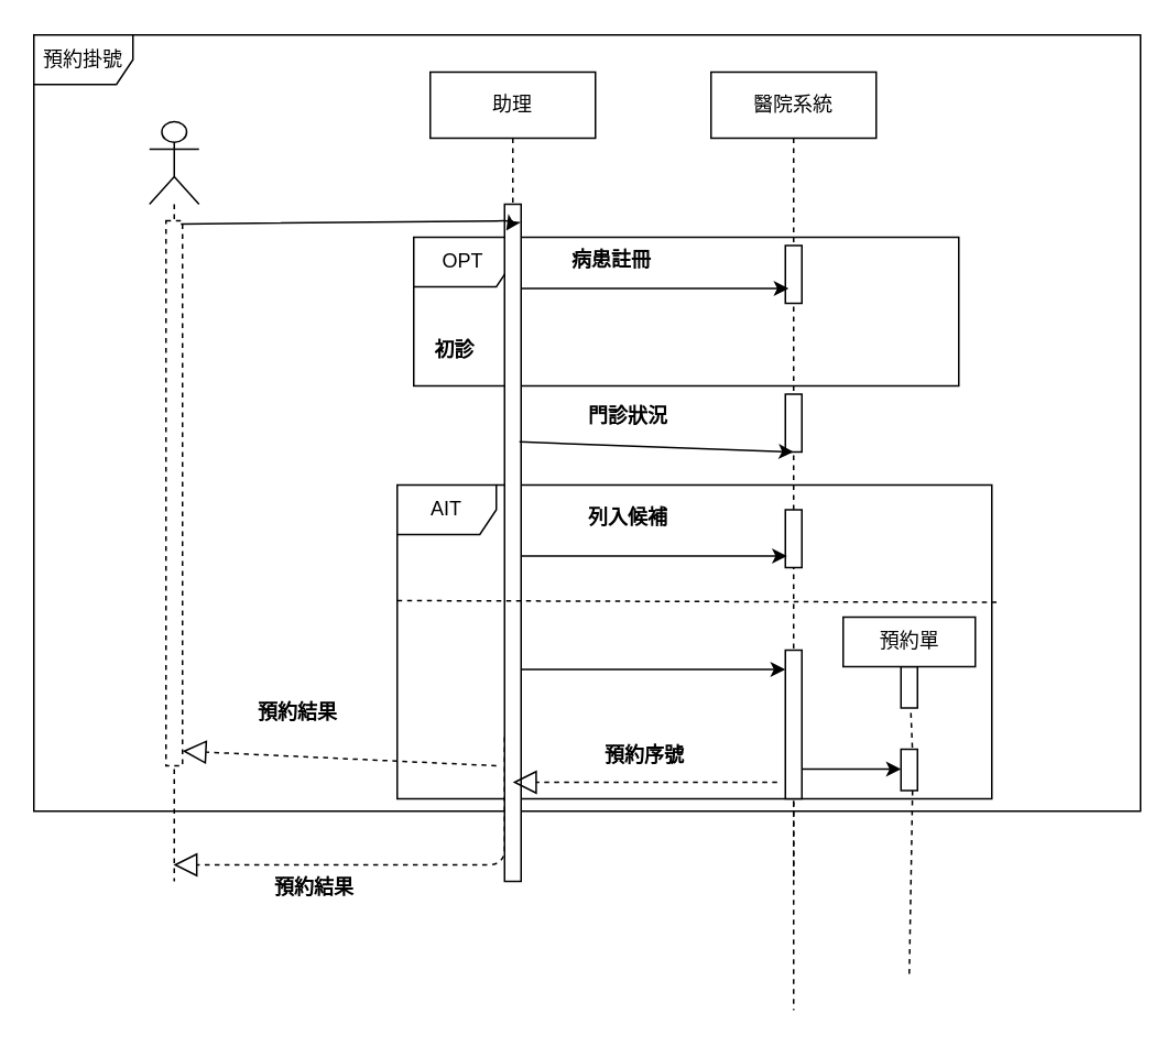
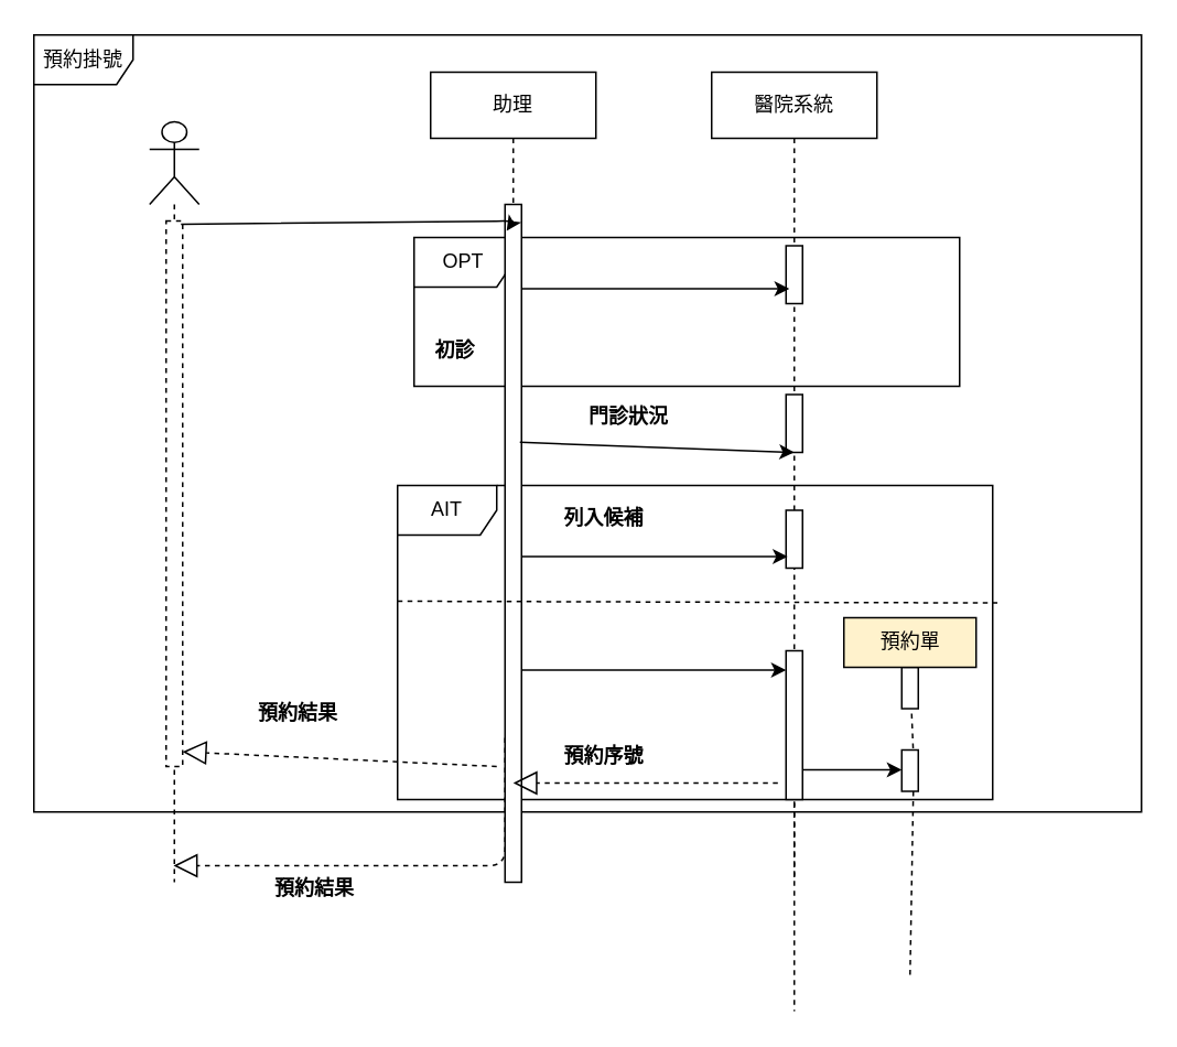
  <mxCell id="0" />
  <mxCell id="1" parent="0" />
  <mxCell id="2" value="預約掛號" style="shape=umlFrame;whiteSpace=wrap;html=1;" vertex="1" parent="1"><mxGeometry x="20" y="20.5" width="670" height="470" as="geometry" /></mxCell>
  <mxCell id="3" value="OPT" style="shape=umlFrame;whiteSpace=wrap;html=1;" vertex="1" parent="1"><mxGeometry x="250" y="143" width="330" height="90" as="geometry" /></mxCell>
  <mxCell id="4" value="AIT" style="shape=umlFrame;whiteSpace=wrap;html=1;" vertex="1" parent="1"><mxGeometry x="240" y="293" width="360" height="190" as="geometry" /></mxCell>
  <mxCell id="5" value="助理" style="shape=umlLifeline;perimeter=lifelinePerimeter;whiteSpace=wrap;html=1;container=1;collapsible=0;recursiveResize=0;outlineConnect=0;" vertex="1" parent="1"><mxGeometry x="260" y="43" width="100" height="100" as="geometry" /></mxCell>
  <mxCell id="6" value="醫院系統" style="shape=umlLifeline;perimeter=lifelinePerimeter;whiteSpace=wrap;html=1;container=1;collapsible=0;recursiveResize=0;outlineConnect=0;" vertex="1" parent="1"><mxGeometry x="430" y="43" width="100" height="490" as="geometry" /></mxCell>
  <mxCell id="7" value="" style="html=1;points=[];perimeter=orthogonalPerimeter;" vertex="1" parent="1"><mxGeometry x="305" y="123" width="10" height="410" as="geometry" /></mxCell>
  <mxCell id="8" value="" style="shape=umlLifeline;participant=umlActor;perimeter=lifelinePerimeter;whiteSpace=wrap;html=1;container=1;collapsible=0;recursiveResize=0;verticalAlign=top;spacingTop=36;outlineConnect=0;size=50;" vertex="1" parent="1"><mxGeometry x="90" y="73" width="30" height="460" as="geometry" /></mxCell>
  <mxCell id="9" value="" style="html=1;points=[];perimeter=orthogonalPerimeter;dashed=1;" vertex="1" parent="8"><mxGeometry x="10" y="60" width="10" height="330" as="geometry" /></mxCell>
  <mxCell id="10" value="" style="endArrow=block;dashed=1;endFill=0;endSize=12;html=1;exitX=0;exitY=0.787;exitDx=0;exitDy=0;exitPerimeter=0;" edge="1" parent="1" source="7" target="8"><mxGeometry width="160" relative="1" as="geometry"><mxPoint x="140" y="433" as="sourcePoint" /><mxPoint x="300" y="443" as="targetPoint" /><Array as="points"><mxPoint x="305" y="523" /></Array></mxGeometry></mxCell>
  <mxCell id="11" value="" style="html=1;points=[];perimeter=orthogonalPerimeter;" vertex="1" parent="1"><mxGeometry x="475" y="148" width="10" height="35" as="geometry" /></mxCell>
  <mxCell id="12" value="" style="html=1;points=[];perimeter=orthogonalPerimeter;" vertex="1" parent="1"><mxGeometry x="475" y="238" width="10" height="35" as="geometry" /></mxCell>
  <mxCell id="13" value="" style="html=1;points=[];perimeter=orthogonalPerimeter;" vertex="1" parent="1"><mxGeometry x="545" y="453" width="10" height="25" as="geometry" /></mxCell>
  <mxCell id="14" value="" style="html=1;points=[];perimeter=orthogonalPerimeter;" vertex="1" parent="1"><mxGeometry x="475" y="308" width="10" height="35" as="geometry" /></mxCell>
  <mxCell id="15" value="" style="html=1;points=[];perimeter=orthogonalPerimeter;" vertex="1" parent="1"><mxGeometry x="475" y="393" width="10" height="90" as="geometry" /></mxCell>
  <mxCell id="16" value="" style="endArrow=none;startArrow=none;endFill=0;startFill=0;endSize=8;html=1;verticalAlign=bottom;labelBackgroundColor=none;strokeWidth=1;dashed=1;entryX=1.008;entryY=0.374;entryDx=0;entryDy=0;entryPerimeter=0;" edge="1" parent="1" target="4"><mxGeometry width="160" relative="1" as="geometry"><mxPoint x="240" y="363" as="sourcePoint" /><mxPoint x="275" y="363" as="targetPoint" /></mxGeometry></mxCell>
  <mxCell id="17" value="" style="html=1;points=[];perimeter=orthogonalPerimeter;" vertex="1" parent="1"><mxGeometry x="545" y="403" width="10" height="25" as="geometry" /></mxCell>
- <mxCell id="18" value="預約單" style="html=1;" vertex="1" parent="1"><mxGeometry x="510" y="373" width="80" height="30" as="geometry" /></mxCell>
+ <mxCell id="18" value="預約單" style="html=1;fillColor=#fff2cc;" vertex="1" parent="1"><mxGeometry x="510" y="373" width="80" height="30" as="geometry" /></mxCell>
  <mxCell id="19" value="" style="endArrow=none;startArrow=none;endFill=0;startFill=0;endSize=8;html=1;verticalAlign=bottom;labelBackgroundColor=none;strokeWidth=1;dashed=1;exitX=0.6;exitY=1.12;exitDx=0;exitDy=0;exitPerimeter=0;entryX=0.7;entryY=0.08;entryDx=0;entryDy=0;entryPerimeter=0;" edge="1" parent="1" source="17" target="13"><mxGeometry width="160" relative="1" as="geometry"><mxPoint x="397.5" y="423" as="sourcePoint" /><mxPoint x="432.5" y="423" as="targetPoint" /></mxGeometry></mxCell>
  <mxCell id="20" value="" style="text;strokeColor=none;fillColor=none;align=left;verticalAlign=middle;spacingTop=-1;spacingLeft=4;spacingRight=4;rotatable=0;labelPosition=right;points=[];portConstraint=eastwest;" vertex="1" parent="1"><mxGeometry x="140" y="224" width="20" height="14" as="geometry" /></mxCell>
  <mxCell id="21" value="預約結果" style="text;align=center;fontStyle=1;verticalAlign=middle;spacingLeft=3;spacingRight=3;strokeColor=none;rotatable=0;points=[[0,0.5],[1,0.5]];portConstraint=eastwest;" vertex="1" parent="1"><mxGeometry x="150" y="523" width="80" height="26" as="geometry" /></mxCell>
  <mxCell id="22" value="" style="endArrow=none;startArrow=none;endFill=0;startFill=0;endSize=8;html=1;verticalAlign=bottom;labelBackgroundColor=none;strokeWidth=1;dashed=1;exitX=0.7;exitY=1;exitDx=0;exitDy=0;exitPerimeter=0;" edge="1" parent="1" source="13"><mxGeometry width="160" relative="1" as="geometry"><mxPoint x="561" y="441" as="sourcePoint" /><mxPoint x="550" y="591" as="targetPoint" /></mxGeometry></mxCell>
  <mxCell id="23" value="" style="endArrow=none;startArrow=none;endFill=0;startFill=0;endSize=8;html=1;verticalAlign=bottom;labelBackgroundColor=none;strokeWidth=1;dashed=1;exitX=0.5;exitY=1.013;exitDx=0;exitDy=0;exitPerimeter=0;" edge="1" parent="1" source="15"><mxGeometry width="160" relative="1" as="geometry"><mxPoint x="571" y="451" as="sourcePoint" /><mxPoint x="480" y="611" as="targetPoint" /></mxGeometry></mxCell>
  <mxCell id="24" value="" style="endArrow=classic;html=1;strokeWidth=1;entryX=0.2;entryY=0.743;entryDx=0;entryDy=0;entryPerimeter=0;" edge="1" parent="1" source="7" target="11"><mxGeometry width="50" height="50" relative="1" as="geometry"><mxPoint x="340" y="253" as="sourcePoint" /><mxPoint x="390" y="203" as="targetPoint" /></mxGeometry></mxCell>
  <mxCell id="25" value="" style="endArrow=classic;html=1;strokeWidth=1;exitX=0.9;exitY=0.351;exitDx=0;exitDy=0;exitPerimeter=0;entryX=0.5;entryY=1;entryDx=0;entryDy=0;entryPerimeter=0;" edge="1" parent="1" source="7" target="12"><mxGeometry width="50" height="50" relative="1" as="geometry"><mxPoint x="340" y="253" as="sourcePoint" /><mxPoint x="390" y="203" as="targetPoint" /></mxGeometry></mxCell>
  <mxCell id="26" value="" style="endArrow=classic;html=1;strokeWidth=1;entryX=0.1;entryY=0.8;entryDx=0;entryDy=0;entryPerimeter=0;" edge="1" parent="1" source="7" target="14"><mxGeometry width="50" height="50" relative="1" as="geometry"><mxPoint x="320" y="343" as="sourcePoint" /><mxPoint x="370" y="293" as="targetPoint" /></mxGeometry></mxCell>
  <mxCell id="27" value="" style="endArrow=classic;html=1;strokeWidth=1;exitX=1;exitY=0.687;exitDx=0;exitDy=0;exitPerimeter=0;" edge="1" parent="1" source="7" target="15"><mxGeometry width="50" height="50" relative="1" as="geometry"><mxPoint x="340" y="253" as="sourcePoint" /><mxPoint x="390" y="203" as="targetPoint" /></mxGeometry></mxCell>
  <mxCell id="28" value="" style="endArrow=classic;html=1;strokeWidth=1;exitX=1;exitY=0.8;exitDx=0;exitDy=0;exitPerimeter=0;" edge="1" parent="1" source="15" target="13"><mxGeometry width="50" height="50" relative="1" as="geometry"><mxPoint x="340" y="253" as="sourcePoint" /><mxPoint x="390" y="203" as="targetPoint" /></mxGeometry></mxCell>
  <mxCell id="29" value="預約結果" style="text;align=center;fontStyle=1;verticalAlign=middle;spacingLeft=3;spacingRight=3;strokeColor=none;rotatable=0;points=[[0,0.5],[1,0.5]];portConstraint=eastwest;" vertex="1" parent="1"><mxGeometry x="140" y="417" width="80" height="26" as="geometry" /></mxCell>
  <mxCell id="30" value="初診" style="text;align=center;fontStyle=1;verticalAlign=middle;spacingLeft=3;spacingRight=3;strokeColor=none;rotatable=0;points=[[0,0.5],[1,0.5]];portConstraint=eastwest;" vertex="1" parent="1"><mxGeometry x="235" y="198" width="80" height="26" as="geometry" /></mxCell>
- <mxCell id="31" value="預約序號" style="text;align=center;fontStyle=1;verticalAlign=middle;spacingLeft=3;spacingRight=3;strokeColor=none;rotatable=0;points=[[0,0.5],[1,0.5]];portConstraint=eastwest;" vertex="1" parent="1"><mxGeometry x="350" y="443" width="80" height="26" as="geometry" /></mxCell>
+ <mxCell id="31" value="預約序號" style="text;align=center;fontStyle=1;verticalAlign=middle;spacingLeft=3;spacingRight=3;strokeColor=none;rotatable=0;points=[[0,0.5],[1,0.5]];portConstraint=eastwest;" vertex="1" parent="1"><mxGeometry x="325" y="443" width="80" height="26" as="geometry" /></mxCell>
  <mxCell id="32" value="" style="endArrow=classic;html=1;strokeWidth=1;exitX=0.9;exitY=0.006;exitDx=0;exitDy=0;exitPerimeter=0;entryX=0.1;entryY=0.039;entryDx=0;entryDy=0;entryPerimeter=0;" edge="1" parent="1" source="9" target="7"><mxGeometry width="50" height="50" relative="1" as="geometry"><mxPoint x="340" y="253" as="sourcePoint" /><mxPoint x="390" y="203" as="targetPoint" /><Array as="points"><mxPoint x="310" y="133" /></Array></mxGeometry></mxCell>
  <mxCell id="33" value="" style="endArrow=block;dashed=1;endFill=0;endSize=12;html=1;strokeWidth=1;exitX=0.639;exitY=0.947;exitDx=0;exitDy=0;exitPerimeter=0;" edge="1" parent="1" source="4"><mxGeometry width="160" relative="1" as="geometry"><mxPoint x="280" y="223" as="sourcePoint" /><mxPoint x="310" y="473" as="targetPoint" /></mxGeometry></mxCell>
  <mxCell id="34" value="" style="endArrow=block;dashed=1;endFill=0;endSize=12;html=1;strokeWidth=1;entryX=1;entryY=0.973;entryDx=0;entryDy=0;entryPerimeter=0;" edge="1" parent="1" target="9"><mxGeometry width="160" relative="1" as="geometry"><mxPoint x="300" y="463" as="sourcePoint" /><mxPoint x="440" y="223" as="targetPoint" /><Array as="points" /></mxGeometry></mxCell>
- <mxCell id="35" value="病患註冊" style="text;align=center;fontStyle=1;verticalAlign=middle;spacingLeft=3;spacingRight=3;strokeColor=none;rotatable=0;points=[[0,0.5],[1,0.5]];portConstraint=eastwest;" vertex="1" parent="1"><mxGeometry x="330" y="143" width="80" height="26" as="geometry" /></mxCell>
  <mxCell id="36" value="門診狀況" style="text;align=center;fontStyle=1;verticalAlign=middle;spacingLeft=3;spacingRight=3;strokeColor=none;rotatable=0;points=[[0,0.5],[1,0.5]];portConstraint=eastwest;" vertex="1" parent="1"><mxGeometry x="340" y="238" width="80" height="26" as="geometry" /></mxCell>
- <mxCell id="37" value="列入候補" style="text;align=center;fontStyle=1;verticalAlign=middle;spacingLeft=3;spacingRight=3;strokeColor=none;rotatable=0;points=[[0,0.5],[1,0.5]];portConstraint=eastwest;" vertex="1" parent="1"><mxGeometry x="340" y="299" width="80" height="26" as="geometry" /></mxCell>
+ <mxCell id="37" value="列入候補" style="text;align=center;fontStyle=1;verticalAlign=middle;spacingLeft=3;spacingRight=3;strokeColor=none;rotatable=0;points=[[0,0.5],[1,0.5]];portConstraint=eastwest;" vertex="1" parent="1"><mxGeometry x="325" y="299" width="80" height="26" as="geometry" /></mxCell>
